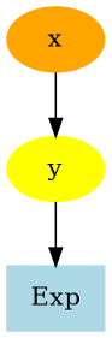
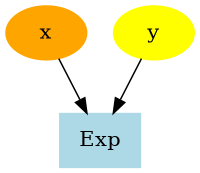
  digraph {
    node [style=filled]
    n1 [color=orange label=x]
    n2 [color=lightblue label=Exp shape=box]
    n3 [color=yellow label=y]
-   n1 -> n3
+   n1 -> n2
    n3 -> n2
  }
